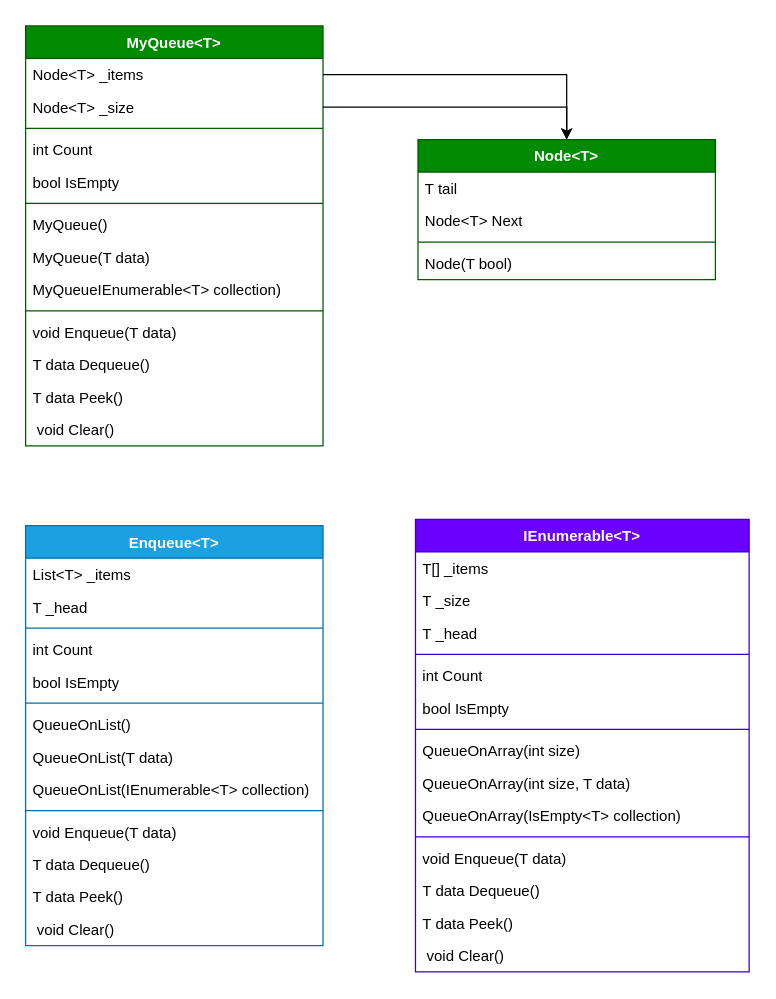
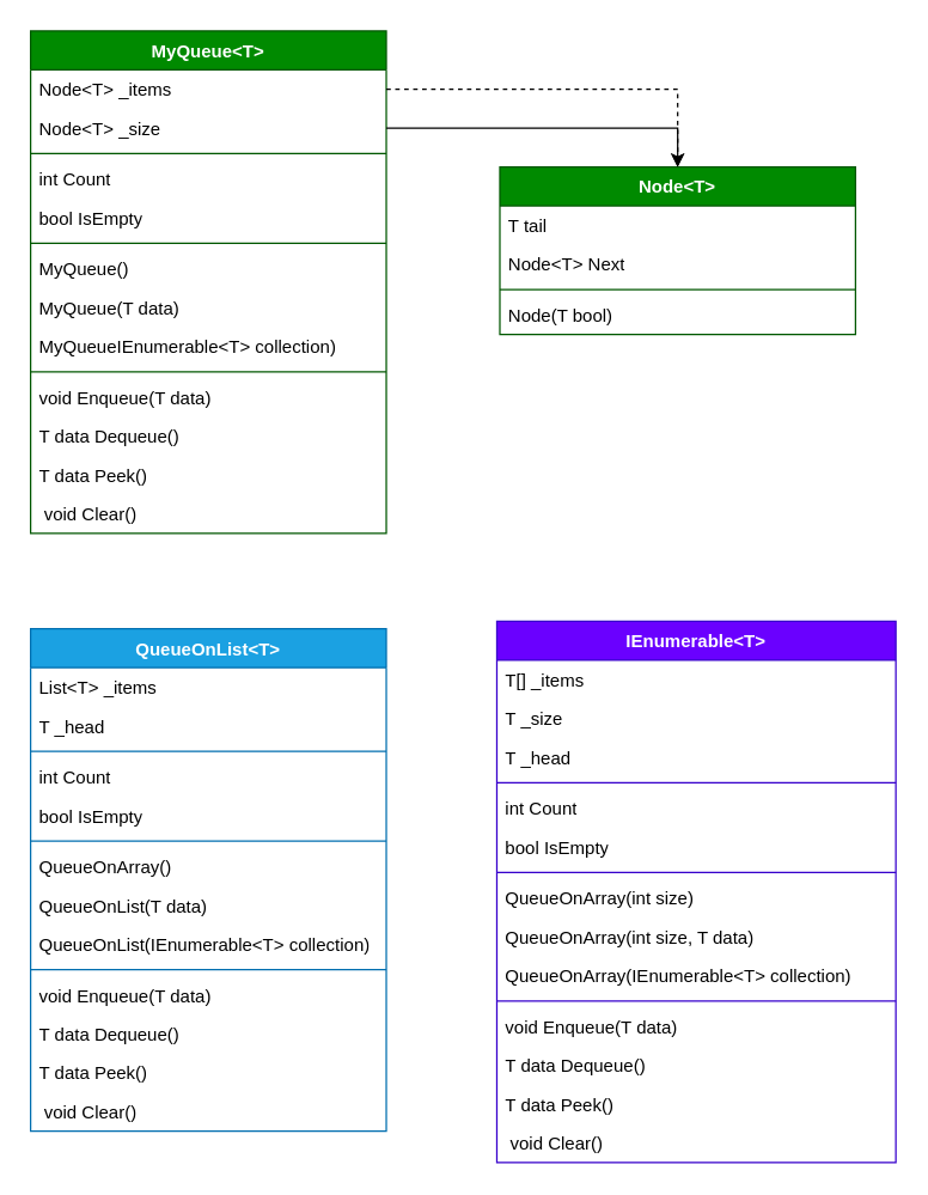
  <mxCell id="0" />
  <mxCell id="1" parent="0" />
- <mxCell id="2" value="Enqueue&amp;lt;T&amp;gt;" style="swimlane;fontStyle=1;align=center;verticalAlign=top;childLayout=stackLayout;horizontal=1;startSize=26;horizontalStack=0;resizeParent=1;resizeParentMax=0;resizeLast=0;collapsible=1;marginBottom=0;whiteSpace=wrap;html=1;fillColor=#1ba1e2;fontColor=#ffffff;strokeColor=#006EAF;" parent="1" vertex="1"><mxGeometry x="20" y="420" width="238" height="336" as="geometry" /></mxCell>
+ <mxCell id="2" value="QueueOnList&amp;lt;T&amp;gt;" style="swimlane;fontStyle=1;align=center;verticalAlign=top;childLayout=stackLayout;horizontal=1;startSize=26;horizontalStack=0;resizeParent=1;resizeParentMax=0;resizeLast=0;collapsible=1;marginBottom=0;whiteSpace=wrap;html=1;fillColor=#1ba1e2;fontColor=#ffffff;strokeColor=#006EAF;" parent="1" vertex="1"><mxGeometry x="20" y="420" width="238" height="336" as="geometry" /></mxCell>
  <mxCell id="3" value="List&amp;lt;T&amp;gt; _items" style="text;strokeColor=none;fillColor=none;align=left;verticalAlign=top;spacingLeft=4;spacingRight=4;overflow=hidden;rotatable=0;points=[[0,0.5],[1,0.5]];portConstraint=eastwest;whiteSpace=wrap;html=1;" parent="2" vertex="1"><mxGeometry y="26" width="238" height="26" as="geometry" /></mxCell>
  <mxCell id="4" value="T _head" style="text;strokeColor=none;fillColor=none;align=left;verticalAlign=top;spacingLeft=4;spacingRight=4;overflow=hidden;rotatable=0;points=[[0,0.5],[1,0.5]];portConstraint=eastwest;whiteSpace=wrap;html=1;" parent="2" vertex="1"><mxGeometry y="52" width="238" height="26" as="geometry" /></mxCell>
  <mxCell id="5" value="" style="line;strokeWidth=1;fillColor=none;align=left;verticalAlign=middle;spacingTop=-1;spacingLeft=3;spacingRight=3;rotatable=0;labelPosition=right;points=[];portConstraint=eastwest;strokeColor=inherit;" parent="2" vertex="1"><mxGeometry y="78" width="238" height="8" as="geometry" /></mxCell>
  <mxCell id="6" value="int Count" style="text;strokeColor=none;fillColor=none;align=left;verticalAlign=top;spacingLeft=4;spacingRight=4;overflow=hidden;rotatable=0;points=[[0,0.5],[1,0.5]];portConstraint=eastwest;whiteSpace=wrap;html=1;" parent="2" vertex="1"><mxGeometry y="86" width="238" height="26" as="geometry" /></mxCell>
  <mxCell id="7" value="bool IsEmpty" style="text;strokeColor=none;fillColor=none;align=left;verticalAlign=top;spacingLeft=4;spacingRight=4;overflow=hidden;rotatable=0;points=[[0,0.5],[1,0.5]];portConstraint=eastwest;whiteSpace=wrap;html=1;" parent="2" vertex="1"><mxGeometry y="112" width="238" height="26" as="geometry" /></mxCell>
  <mxCell id="8" value="" style="line;strokeWidth=1;fillColor=none;align=left;verticalAlign=middle;spacingTop=-1;spacingLeft=3;spacingRight=3;rotatable=0;labelPosition=right;points=[];portConstraint=eastwest;strokeColor=inherit;" parent="2" vertex="1"><mxGeometry y="138" width="238" height="8" as="geometry" /></mxCell>
- <mxCell id="9" value="QueueOnList()" style="text;strokeColor=none;fillColor=none;align=left;verticalAlign=top;spacingLeft=4;spacingRight=4;overflow=hidden;rotatable=0;points=[[0,0.5],[1,0.5]];portConstraint=eastwest;whiteSpace=wrap;html=1;" parent="2" vertex="1"><mxGeometry y="146" width="238" height="26" as="geometry" /></mxCell>
+ <mxCell id="9" value="QueueOnArray()" style="text;strokeColor=none;fillColor=none;align=left;verticalAlign=top;spacingLeft=4;spacingRight=4;overflow=hidden;rotatable=0;points=[[0,0.5],[1,0.5]];portConstraint=eastwest;whiteSpace=wrap;html=1;" parent="2" vertex="1"><mxGeometry y="146" width="238" height="26" as="geometry" /></mxCell>
  <mxCell id="10" value="QueueOnList(T data)" style="text;strokeColor=none;fillColor=none;align=left;verticalAlign=top;spacingLeft=4;spacingRight=4;overflow=hidden;rotatable=0;points=[[0,0.5],[1,0.5]];portConstraint=eastwest;whiteSpace=wrap;html=1;" parent="2" vertex="1"><mxGeometry y="172" width="238" height="26" as="geometry" /></mxCell>
  <mxCell id="11" value="QueueOnList(IEnumerable&amp;lt;T&amp;gt; collection)" style="text;strokeColor=none;fillColor=none;align=left;verticalAlign=top;spacingLeft=4;spacingRight=4;overflow=hidden;rotatable=0;points=[[0,0.5],[1,0.5]];portConstraint=eastwest;whiteSpace=wrap;html=1;" parent="2" vertex="1"><mxGeometry y="198" width="238" height="26" as="geometry" /></mxCell>
  <mxCell id="12" value="" style="line;strokeWidth=1;fillColor=none;align=left;verticalAlign=middle;spacingTop=-1;spacingLeft=3;spacingRight=3;rotatable=0;labelPosition=right;points=[];portConstraint=eastwest;strokeColor=inherit;" parent="2" vertex="1"><mxGeometry y="224" width="238" height="8" as="geometry" /></mxCell>
  <mxCell id="13" value="void Enqueue(T data&lt;span style=&quot;background-color: transparent; color: light-dark(rgb(0, 0, 0), rgb(255, 255, 255));&quot;&gt;)&lt;/span&gt;" style="text;strokeColor=none;fillColor=none;align=left;verticalAlign=top;spacingLeft=4;spacingRight=4;overflow=hidden;rotatable=0;points=[[0,0.5],[1,0.5]];portConstraint=eastwest;whiteSpace=wrap;html=1;" parent="2" vertex="1"><mxGeometry y="232" width="238" height="26" as="geometry" /></mxCell>
  <mxCell id="14" value="T data Dequeue(&lt;span style=&quot;background-color: transparent; color: light-dark(rgb(0, 0, 0), rgb(255, 255, 255));&quot;&gt;)&lt;/span&gt;" style="text;strokeColor=none;fillColor=none;align=left;verticalAlign=top;spacingLeft=4;spacingRight=4;overflow=hidden;rotatable=0;points=[[0,0.5],[1,0.5]];portConstraint=eastwest;whiteSpace=wrap;html=1;" parent="2" vertex="1"><mxGeometry y="258" width="238" height="26" as="geometry" /></mxCell>
  <mxCell id="15" value="T data Peek(&lt;span style=&quot;background-color: transparent; color: light-dark(rgb(0, 0, 0), rgb(255, 255, 255));&quot;&gt;)&lt;/span&gt;" style="text;strokeColor=none;fillColor=none;align=left;verticalAlign=top;spacingLeft=4;spacingRight=4;overflow=hidden;rotatable=0;points=[[0,0.5],[1,0.5]];portConstraint=eastwest;whiteSpace=wrap;html=1;" parent="2" vertex="1"><mxGeometry y="284" width="238" height="26" as="geometry" /></mxCell>
  <mxCell id="16" value="&amp;nbsp;void Clear(&lt;span style=&quot;background-color: transparent; color: light-dark(rgb(0, 0, 0), rgb(255, 255, 255));&quot;&gt;)&lt;/span&gt;" style="text;strokeColor=none;fillColor=none;align=left;verticalAlign=top;spacingLeft=4;spacingRight=4;overflow=hidden;rotatable=0;points=[[0,0.5],[1,0.5]];portConstraint=eastwest;whiteSpace=wrap;html=1;" parent="2" vertex="1"><mxGeometry y="310" width="238" height="26" as="geometry" /></mxCell>
  <mxCell id="17" value="IEnumerable&amp;lt;T&amp;gt;" style="swimlane;fontStyle=1;align=center;verticalAlign=top;childLayout=stackLayout;horizontal=1;startSize=26;horizontalStack=0;resizeParent=1;resizeParentMax=0;resizeLast=0;collapsible=1;marginBottom=0;whiteSpace=wrap;html=1;fillColor=#6a00ff;fontColor=#ffffff;strokeColor=#3700CC;" parent="1" vertex="1"><mxGeometry x="332" y="415" width="267" height="362" as="geometry" /></mxCell>
  <mxCell id="18" value="T[] _items" style="text;strokeColor=none;fillColor=none;align=left;verticalAlign=top;spacingLeft=4;spacingRight=4;overflow=hidden;rotatable=0;points=[[0,0.5],[1,0.5]];portConstraint=eastwest;whiteSpace=wrap;html=1;" parent="17" vertex="1"><mxGeometry y="26" width="267" height="26" as="geometry" /></mxCell>
  <mxCell id="19" value="T _size" style="text;strokeColor=none;fillColor=none;align=left;verticalAlign=top;spacingLeft=4;spacingRight=4;overflow=hidden;rotatable=0;points=[[0,0.5],[1,0.5]];portConstraint=eastwest;whiteSpace=wrap;html=1;" parent="17" vertex="1"><mxGeometry y="52" width="267" height="26" as="geometry" /></mxCell>
  <mxCell id="20" value="T _head" style="text;strokeColor=none;fillColor=none;align=left;verticalAlign=top;spacingLeft=4;spacingRight=4;overflow=hidden;rotatable=0;points=[[0,0.5],[1,0.5]];portConstraint=eastwest;whiteSpace=wrap;html=1;" parent="17" vertex="1"><mxGeometry y="78" width="267" height="26" as="geometry" /></mxCell>
  <mxCell id="21" value="" style="line;strokeWidth=1;fillColor=none;align=left;verticalAlign=middle;spacingTop=-1;spacingLeft=3;spacingRight=3;rotatable=0;labelPosition=right;points=[];portConstraint=eastwest;strokeColor=inherit;" parent="17" vertex="1"><mxGeometry y="104" width="267" height="8" as="geometry" /></mxCell>
  <mxCell id="22" value="int Count" style="text;strokeColor=none;fillColor=none;align=left;verticalAlign=top;spacingLeft=4;spacingRight=4;overflow=hidden;rotatable=0;points=[[0,0.5],[1,0.5]];portConstraint=eastwest;whiteSpace=wrap;html=1;" parent="17" vertex="1"><mxGeometry y="112" width="267" height="26" as="geometry" /></mxCell>
  <mxCell id="23" value="bool IsEmpty" style="text;strokeColor=none;fillColor=none;align=left;verticalAlign=top;spacingLeft=4;spacingRight=4;overflow=hidden;rotatable=0;points=[[0,0.5],[1,0.5]];portConstraint=eastwest;whiteSpace=wrap;html=1;" parent="17" vertex="1"><mxGeometry y="138" width="267" height="26" as="geometry" /></mxCell>
  <mxCell id="24" value="" style="line;strokeWidth=1;fillColor=none;align=left;verticalAlign=middle;spacingTop=-1;spacingLeft=3;spacingRight=3;rotatable=0;labelPosition=right;points=[];portConstraint=eastwest;strokeColor=inherit;" parent="17" vertex="1"><mxGeometry y="164" width="267" height="8" as="geometry" /></mxCell>
  <mxCell id="25" value="QueueOnArray(int size)" style="text;strokeColor=none;fillColor=none;align=left;verticalAlign=top;spacingLeft=4;spacingRight=4;overflow=hidden;rotatable=0;points=[[0,0.5],[1,0.5]];portConstraint=eastwest;whiteSpace=wrap;html=1;" parent="17" vertex="1"><mxGeometry y="172" width="267" height="26" as="geometry" /></mxCell>
  <mxCell id="26" value="QueueOnArray(int size, T data)" style="text;strokeColor=none;fillColor=none;align=left;verticalAlign=top;spacingLeft=4;spacingRight=4;overflow=hidden;rotatable=0;points=[[0,0.5],[1,0.5]];portConstraint=eastwest;whiteSpace=wrap;html=1;" parent="17" vertex="1"><mxGeometry y="198" width="267" height="26" as="geometry" /></mxCell>
- <mxCell id="27" value="QueueOnArray(IsEmpty&amp;lt;T&amp;gt; collection)" style="text;strokeColor=none;fillColor=none;align=left;verticalAlign=top;spacingLeft=4;spacingRight=4;overflow=hidden;rotatable=0;points=[[0,0.5],[1,0.5]];portConstraint=eastwest;whiteSpace=wrap;html=1;" parent="17" vertex="1"><mxGeometry y="224" width="267" height="26" as="geometry" /></mxCell>
+ <mxCell id="27" value="QueueOnArray(IEnumerable&amp;lt;T&amp;gt; collection)" style="text;strokeColor=none;fillColor=none;align=left;verticalAlign=top;spacingLeft=4;spacingRight=4;overflow=hidden;rotatable=0;points=[[0,0.5],[1,0.5]];portConstraint=eastwest;whiteSpace=wrap;html=1;" parent="17" vertex="1"><mxGeometry y="224" width="267" height="26" as="geometry" /></mxCell>
  <mxCell id="28" value="" style="line;strokeWidth=1;fillColor=none;align=left;verticalAlign=middle;spacingTop=-1;spacingLeft=3;spacingRight=3;rotatable=0;labelPosition=right;points=[];portConstraint=eastwest;strokeColor=inherit;" parent="17" vertex="1"><mxGeometry y="250" width="267" height="8" as="geometry" /></mxCell>
  <mxCell id="29" value="void Enqueue(T data&lt;span style=&quot;background-color: transparent; color: light-dark(rgb(0, 0, 0), rgb(255, 255, 255));&quot;&gt;)&lt;/span&gt;" style="text;strokeColor=none;fillColor=none;align=left;verticalAlign=top;spacingLeft=4;spacingRight=4;overflow=hidden;rotatable=0;points=[[0,0.5],[1,0.5]];portConstraint=eastwest;whiteSpace=wrap;html=1;" parent="17" vertex="1"><mxGeometry y="258" width="267" height="26" as="geometry" /></mxCell>
  <mxCell id="30" value="T data Dequeue(&lt;span style=&quot;background-color: transparent; color: light-dark(rgb(0, 0, 0), rgb(255, 255, 255));&quot;&gt;)&lt;/span&gt;" style="text;strokeColor=none;fillColor=none;align=left;verticalAlign=top;spacingLeft=4;spacingRight=4;overflow=hidden;rotatable=0;points=[[0,0.5],[1,0.5]];portConstraint=eastwest;whiteSpace=wrap;html=1;" parent="17" vertex="1"><mxGeometry y="284" width="267" height="26" as="geometry" /></mxCell>
  <mxCell id="31" value="T data Peek(&lt;span style=&quot;background-color: transparent; color: light-dark(rgb(0, 0, 0), rgb(255, 255, 255));&quot;&gt;)&lt;/span&gt;" style="text;strokeColor=none;fillColor=none;align=left;verticalAlign=top;spacingLeft=4;spacingRight=4;overflow=hidden;rotatable=0;points=[[0,0.5],[1,0.5]];portConstraint=eastwest;whiteSpace=wrap;html=1;" parent="17" vertex="1"><mxGeometry y="310" width="267" height="26" as="geometry" /></mxCell>
  <mxCell id="32" value="&amp;nbsp;void Clear(&lt;span style=&quot;background-color: transparent; color: light-dark(rgb(0, 0, 0), rgb(255, 255, 255));&quot;&gt;)&lt;/span&gt;" style="text;strokeColor=none;fillColor=none;align=left;verticalAlign=top;spacingLeft=4;spacingRight=4;overflow=hidden;rotatable=0;points=[[0,0.5],[1,0.5]];portConstraint=eastwest;whiteSpace=wrap;html=1;" parent="17" vertex="1"><mxGeometry y="336" width="267" height="26" as="geometry" /></mxCell>
  <mxCell id="33" value="MyQueue&amp;lt;T&amp;gt;" style="swimlane;fontStyle=1;align=center;verticalAlign=top;childLayout=stackLayout;horizontal=1;startSize=26;horizontalStack=0;resizeParent=1;resizeParentMax=0;resizeLast=0;collapsible=1;marginBottom=0;whiteSpace=wrap;html=1;fillColor=#008a00;fontColor=#ffffff;strokeColor=#005700;" vertex="1" parent="1"><mxGeometry x="20" y="20" width="238" height="336" as="geometry" /></mxCell>
  <mxCell id="34" value="Node&amp;lt;T&amp;gt; _items" style="text;strokeColor=none;fillColor=none;align=left;verticalAlign=top;spacingLeft=4;spacingRight=4;overflow=hidden;rotatable=0;points=[[0,0.5],[1,0.5]];portConstraint=eastwest;whiteSpace=wrap;html=1;" vertex="1" parent="33"><mxGeometry y="26" width="238" height="26" as="geometry" /></mxCell>
  <mxCell id="35" value="Node&amp;lt;T&amp;gt; _size" style="text;strokeColor=none;fillColor=none;align=left;verticalAlign=top;spacingLeft=4;spacingRight=4;overflow=hidden;rotatable=0;points=[[0,0.5],[1,0.5]];portConstraint=eastwest;whiteSpace=wrap;html=1;" vertex="1" parent="33"><mxGeometry y="52" width="238" height="26" as="geometry" /></mxCell>
  <mxCell id="36" value="" style="line;strokeWidth=1;fillColor=none;align=left;verticalAlign=middle;spacingTop=-1;spacingLeft=3;spacingRight=3;rotatable=0;labelPosition=right;points=[];portConstraint=eastwest;strokeColor=inherit;" vertex="1" parent="33"><mxGeometry y="78" width="238" height="8" as="geometry" /></mxCell>
  <mxCell id="37" value="int Count" style="text;strokeColor=none;fillColor=none;align=left;verticalAlign=top;spacingLeft=4;spacingRight=4;overflow=hidden;rotatable=0;points=[[0,0.5],[1,0.5]];portConstraint=eastwest;whiteSpace=wrap;html=1;" vertex="1" parent="33"><mxGeometry y="86" width="238" height="26" as="geometry" /></mxCell>
  <mxCell id="38" value="bool IsEmpty" style="text;strokeColor=none;fillColor=none;align=left;verticalAlign=top;spacingLeft=4;spacingRight=4;overflow=hidden;rotatable=0;points=[[0,0.5],[1,0.5]];portConstraint=eastwest;whiteSpace=wrap;html=1;" vertex="1" parent="33"><mxGeometry y="112" width="238" height="26" as="geometry" /></mxCell>
  <mxCell id="39" value="" style="line;strokeWidth=1;fillColor=none;align=left;verticalAlign=middle;spacingTop=-1;spacingLeft=3;spacingRight=3;rotatable=0;labelPosition=right;points=[];portConstraint=eastwest;strokeColor=inherit;" vertex="1" parent="33"><mxGeometry y="138" width="238" height="8" as="geometry" /></mxCell>
  <mxCell id="40" value="MyQueue()&lt;div&gt;&lt;br&gt;&lt;/div&gt;" style="text;strokeColor=none;fillColor=none;align=left;verticalAlign=top;spacingLeft=4;spacingRight=4;overflow=hidden;rotatable=0;points=[[0,0.5],[1,0.5]];portConstraint=eastwest;whiteSpace=wrap;html=1;" vertex="1" parent="33"><mxGeometry y="146" width="238" height="26" as="geometry" /></mxCell>
  <mxCell id="41" value="MyQueue(T data)" style="text;strokeColor=none;fillColor=none;align=left;verticalAlign=top;spacingLeft=4;spacingRight=4;overflow=hidden;rotatable=0;points=[[0,0.5],[1,0.5]];portConstraint=eastwest;whiteSpace=wrap;html=1;" vertex="1" parent="33"><mxGeometry y="172" width="238" height="26" as="geometry" /></mxCell>
  <mxCell id="42" value="MyQueueIEnumerable&amp;lt;T&amp;gt; collection)" style="text;strokeColor=none;fillColor=none;align=left;verticalAlign=top;spacingLeft=4;spacingRight=4;overflow=hidden;rotatable=0;points=[[0,0.5],[1,0.5]];portConstraint=eastwest;whiteSpace=wrap;html=1;" vertex="1" parent="33"><mxGeometry y="198" width="238" height="26" as="geometry" /></mxCell>
  <mxCell id="43" value="" style="line;strokeWidth=1;fillColor=none;align=left;verticalAlign=middle;spacingTop=-1;spacingLeft=3;spacingRight=3;rotatable=0;labelPosition=right;points=[];portConstraint=eastwest;strokeColor=inherit;" vertex="1" parent="33"><mxGeometry y="224" width="238" height="8" as="geometry" /></mxCell>
  <mxCell id="44" value="void Enqueue(T data&lt;span style=&quot;background-color: transparent; color: light-dark(rgb(0, 0, 0), rgb(255, 255, 255));&quot;&gt;)&lt;/span&gt;" style="text;strokeColor=none;fillColor=none;align=left;verticalAlign=top;spacingLeft=4;spacingRight=4;overflow=hidden;rotatable=0;points=[[0,0.5],[1,0.5]];portConstraint=eastwest;whiteSpace=wrap;html=1;" vertex="1" parent="33"><mxGeometry y="232" width="238" height="26" as="geometry" /></mxCell>
  <mxCell id="45" value="T data Dequeue(&lt;span style=&quot;background-color: transparent; color: light-dark(rgb(0, 0, 0), rgb(255, 255, 255));&quot;&gt;)&lt;/span&gt;" style="text;strokeColor=none;fillColor=none;align=left;verticalAlign=top;spacingLeft=4;spacingRight=4;overflow=hidden;rotatable=0;points=[[0,0.5],[1,0.5]];portConstraint=eastwest;whiteSpace=wrap;html=1;" vertex="1" parent="33"><mxGeometry y="258" width="238" height="26" as="geometry" /></mxCell>
  <mxCell id="46" value="T data Peek(&lt;span style=&quot;background-color: transparent; color: light-dark(rgb(0, 0, 0), rgb(255, 255, 255));&quot;&gt;)&lt;/span&gt;" style="text;strokeColor=none;fillColor=none;align=left;verticalAlign=top;spacingLeft=4;spacingRight=4;overflow=hidden;rotatable=0;points=[[0,0.5],[1,0.5]];portConstraint=eastwest;whiteSpace=wrap;html=1;" vertex="1" parent="33"><mxGeometry y="284" width="238" height="26" as="geometry" /></mxCell>
  <mxCell id="47" value="&amp;nbsp;void Clear(&lt;span style=&quot;background-color: transparent; color: light-dark(rgb(0, 0, 0), rgb(255, 255, 255));&quot;&gt;)&lt;/span&gt;" style="text;strokeColor=none;fillColor=none;align=left;verticalAlign=top;spacingLeft=4;spacingRight=4;overflow=hidden;rotatable=0;points=[[0,0.5],[1,0.5]];portConstraint=eastwest;whiteSpace=wrap;html=1;" vertex="1" parent="33"><mxGeometry y="310" width="238" height="26" as="geometry" /></mxCell>
  <mxCell id="48" value="Node&amp;lt;T&amp;gt;" style="swimlane;fontStyle=1;align=center;verticalAlign=top;childLayout=stackLayout;horizontal=1;startSize=26;horizontalStack=0;resizeParent=1;resizeParentMax=0;resizeLast=0;collapsible=1;marginBottom=0;whiteSpace=wrap;html=1;fillColor=#008a00;fontColor=#ffffff;strokeColor=#005700;" vertex="1" parent="1"><mxGeometry x="334" y="111" width="238" height="112" as="geometry" /></mxCell>
  <mxCell id="49" value="T tail" style="text;strokeColor=none;fillColor=none;align=left;verticalAlign=top;spacingLeft=4;spacingRight=4;overflow=hidden;rotatable=0;points=[[0,0.5],[1,0.5]];portConstraint=eastwest;whiteSpace=wrap;html=1;" vertex="1" parent="48"><mxGeometry y="26" width="238" height="26" as="geometry" /></mxCell>
  <mxCell id="50" value="Node&amp;lt;T&amp;gt; Next" style="text;strokeColor=none;fillColor=none;align=left;verticalAlign=top;spacingLeft=4;spacingRight=4;overflow=hidden;rotatable=0;points=[[0,0.5],[1,0.5]];portConstraint=eastwest;whiteSpace=wrap;html=1;" vertex="1" parent="48"><mxGeometry y="52" width="238" height="26" as="geometry" /></mxCell>
  <mxCell id="51" value="" style="line;strokeWidth=1;fillColor=none;align=left;verticalAlign=middle;spacingTop=-1;spacingLeft=3;spacingRight=3;rotatable=0;labelPosition=right;points=[];portConstraint=eastwest;strokeColor=inherit;" vertex="1" parent="48"><mxGeometry y="78" width="238" height="8" as="geometry" /></mxCell>
  <mxCell id="52" value="Node(T bool)" style="text;strokeColor=none;fillColor=none;align=left;verticalAlign=top;spacingLeft=4;spacingRight=4;overflow=hidden;rotatable=0;points=[[0,0.5],[1,0.5]];portConstraint=eastwest;whiteSpace=wrap;html=1;" vertex="1" parent="48"><mxGeometry y="86" width="238" height="26" as="geometry" /></mxCell>
- <mxCell id="53" style="edgeStyle=orthogonalEdgeStyle;rounded=0;orthogonalLoop=1;jettySize=auto;html=1;exitX=1;exitY=0.5;exitDx=0;exitDy=0;entryX=0.5;entryY=0;entryDx=0;entryDy=0;" edge="1" parent="1" source="34" target="48"><mxGeometry relative="1" as="geometry" /></mxCell>
+ <mxCell id="53" style="edgeStyle=orthogonalEdgeStyle;rounded=0;orthogonalLoop=1;jettySize=auto;html=1;exitX=1;exitY=0.5;exitDx=0;exitDy=0;entryX=0.5;entryY=0;entryDx=0;entryDy=0;dashed=1;" edge="1" parent="1" source="34" target="48"><mxGeometry relative="1" as="geometry" /></mxCell>
  <mxCell id="54" style="edgeStyle=orthogonalEdgeStyle;rounded=0;orthogonalLoop=1;jettySize=auto;html=1;exitX=1;exitY=0.5;exitDx=0;exitDy=0;" edge="1" parent="1" source="35" target="48"><mxGeometry relative="1" as="geometry" /></mxCell>
